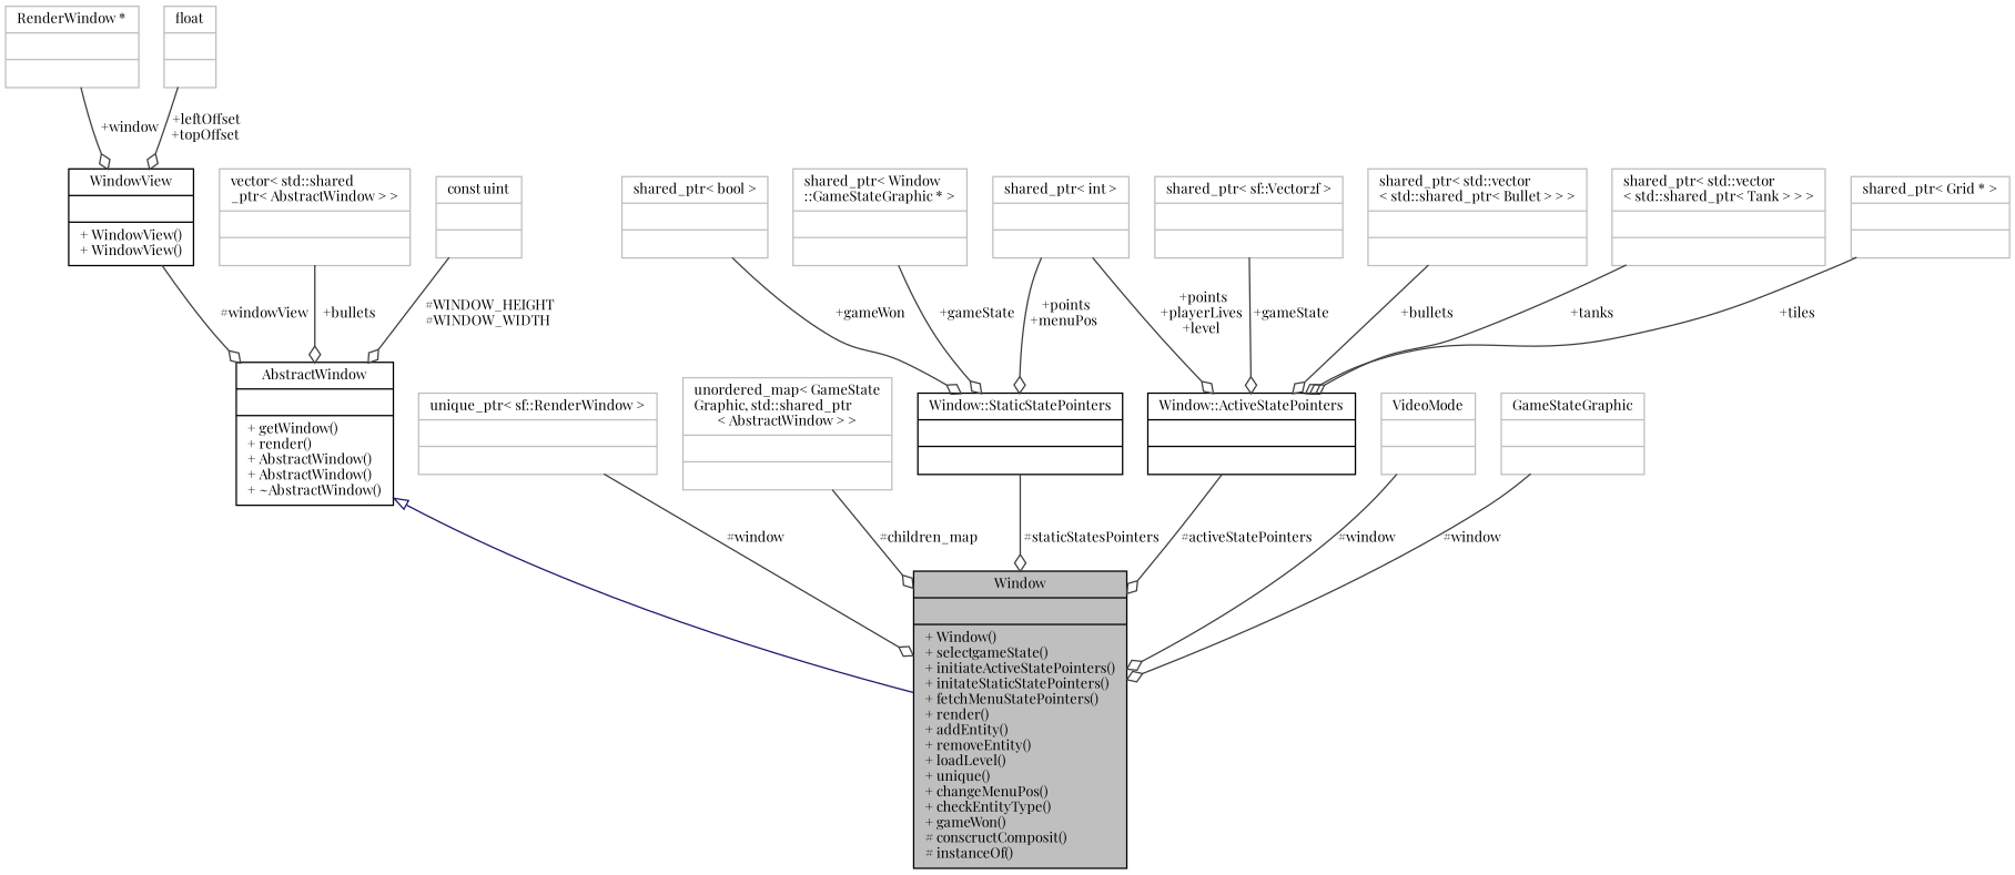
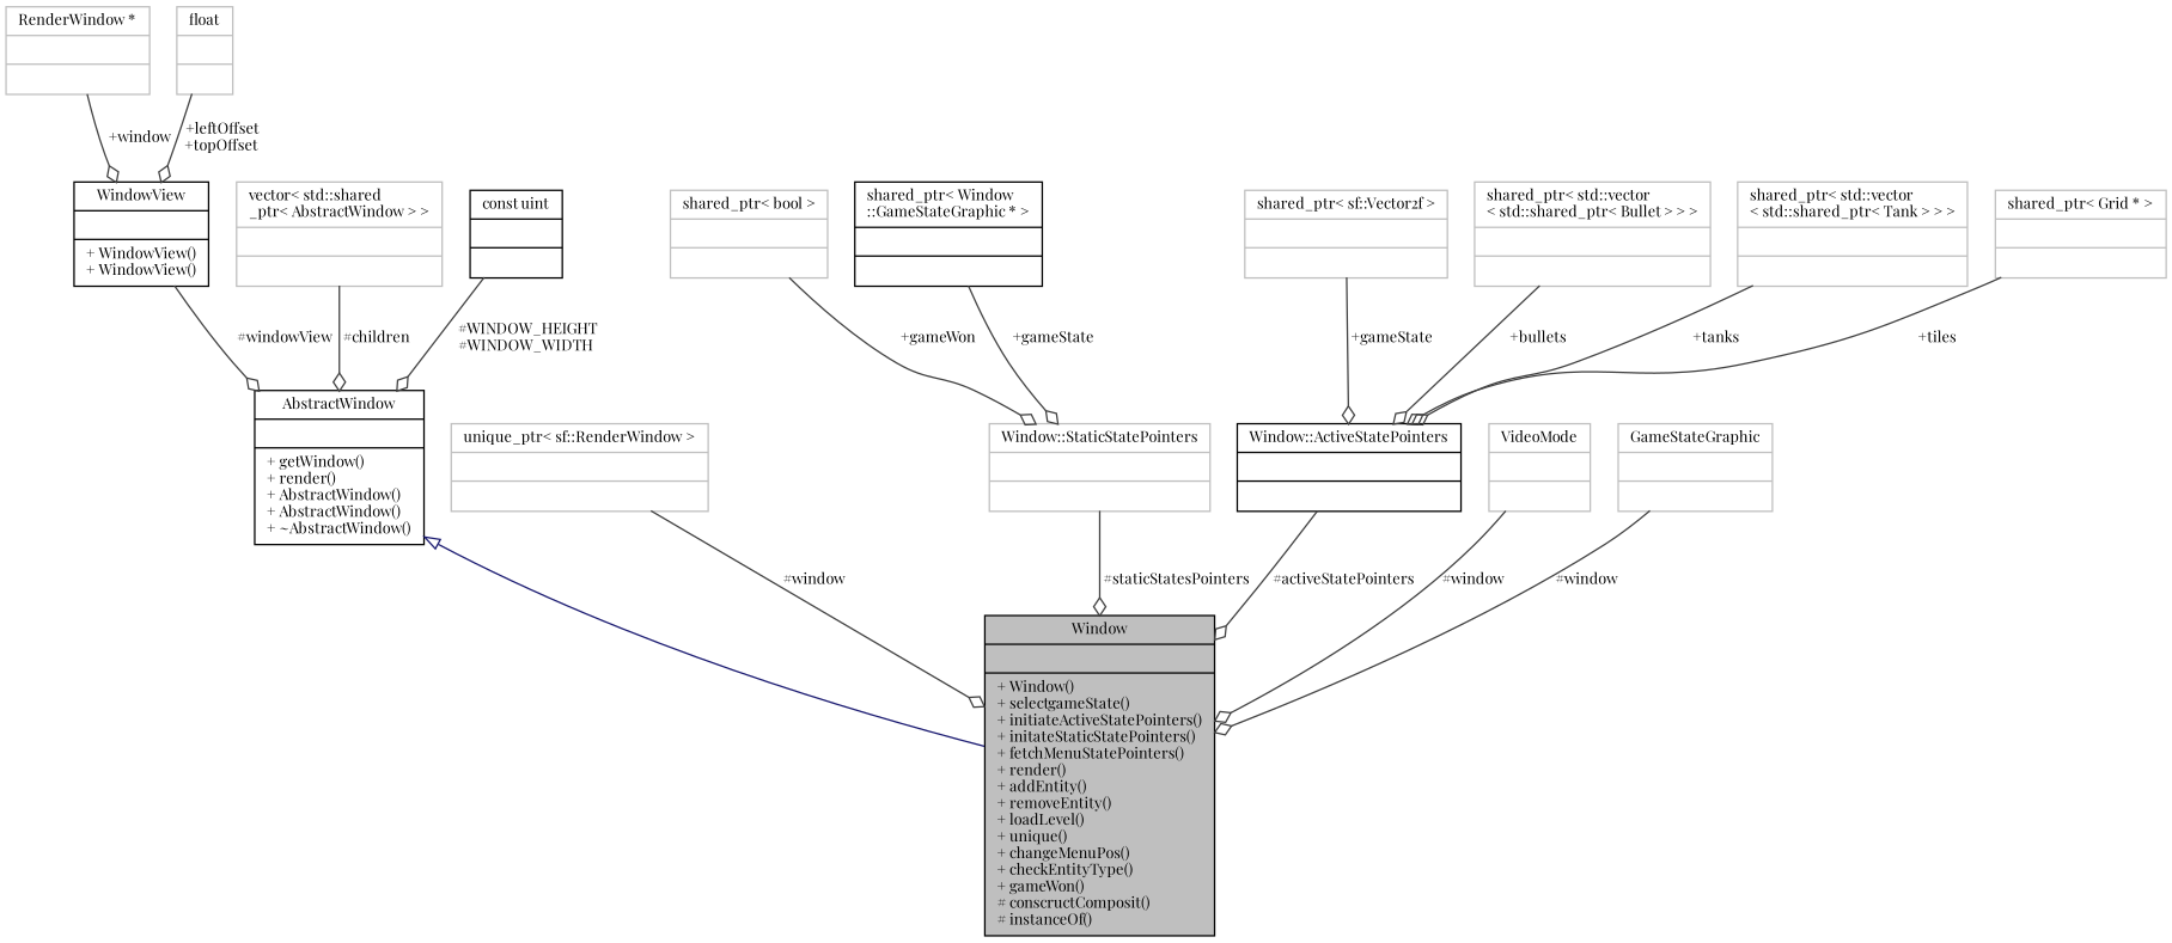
  digraph {
    fontname="Playfair Display"
    node [color=grey75 fontname="Playfair Display" fontsize=10 shape=record]
    edge [color=grey25 fontname="Playfair Display" fontsize=10 labelfontname=Helvetica labelfontsize=10 style=solid arrowhead=odiamond]
    n1 [color=black fillcolor=grey75 fontcolor=black height=0.2 label="{Window\n||+ Window()\l+ selectgameState()\l+ initiateActiveStatePointers()\l+ initateStaticStatePointers()\l+ fetchMenuStatePointers()\l+ render()\l+ addEntity()\l+ removeEntity()\l+ loadLevel()\l+ unique()\l+ changeMenuPos()\l+ checkEntityType()\l+ gameWon()\l# conscructComposit()\l# instanceOf()\l}" style=filled width=0.4]
    n2 [color=black height=0.2 label="{AbstractWindow\n||+ getWindow()\l+ render()\l+ AbstractWindow()\l+ AbstractWindow()\l+ ~AbstractWindow()\l}" width=0.4]
-   n3 [height=0.2 label="{const uint\n||}" width=0.4]
+   n3 [color=black height=0.2 label="{const uint\n||}" width=0.4]
    n4 [color=black height=0.2 label="{WindowView\n||+ WindowView()\l+ WindowView()\l}" width=0.4]
    n5 [height=0.2 label="{RenderWindow *\n||}" width=0.4]
    n6 [height=0.2 label="{float\n||}" width=0.4]
    n7 [height=0.2 label="{vector\< std::shared\l_ptr\< AbstractWindow \> \>\n||}" width=0.4]
    n8 [height=0.2 label="{unique_ptr\< sf::RenderWindow \>\n||}" width=0.4]
-   n9 [height=0.2 label="{unordered_map\< GameState\lGraphic, std::shared_ptr\l\< AbstractWindow \> \>\n||}" width=0.4]
    n10 [color=black height=0.2 label="{Window::ActiveStatePointers\n||}" width=0.4]
-   n11 [height=0.2 label="{shared_ptr\< int \>\n||}" width=0.4]
-   n12 [color=black height=0.2 label="{Window::StaticStatePointers\n||}" width=0.4]
+   n12 [height=0.2 label="{Window::StaticStatePointers\n||}" width=0.4]
    n13 [height=0.2 label="{shared_ptr\< Grid * \>\n||}" width=0.4]
    n14 [height=0.2 label="{shared_ptr\< sf::Vector2f \>\n||}" width=0.4]
    n15 [height=0.2 label="{shared_ptr\< std::vector\l\< std::shared_ptr\< Bullet \> \> \>\n||}" width=0.4]
    n16 [height=0.2 label="{shared_ptr\< std::vector\l\< std::shared_ptr\< Tank \> \> \>\n||}" width=0.4]
    n17 [height=0.2 label="{shared_ptr\< bool \>\n||}" width=0.4]
-   n18 [height=0.2 label="{shared_ptr\< Window\l::GameStateGraphic * \>\n||}" width=0.4]
+   n18 [color=black height=0.2 label="{shared_ptr\< Window\l::GameStateGraphic * \>\n||}" width=0.4]
    n19 [height=0.2 label="{VideoMode\n||}" width=0.4]
    n20 [height=0.2 label="{GameStateGraphic\n||}" width=0.4]
    n2 -> n1 [arrowtail=onormal color=midnightblue dir=back arrowhead=""]
    n3 -> n2 [label=" #WINDOW_HEIGHT\n#WINDOW_WIDTH"]
    n4 -> n2 [label=" #windowView"]
    n5 -> n4 [label=" +window"]
    n6 -> n4 [label=" +leftOffset\n+topOffset"]
-   n7 -> n2 [label=" +bullets"]
+   n7 -> n2 [label=" #children"]
    n8 -> n1 [label=" #window"]
-   n9 -> n1 [label=" #children_map"]
    n10 -> n1 [label=" #activeStatePointers"]
-   n11 -> n10 [label=" +points\n+playerLives\n+level"]
-   n11 -> n12 [label=" +points\n+menuPos"]
    n12 -> n1 [label=" #staticStatesPointers"]
    n13 -> n10 [label=" +tiles"]
    n14 -> n10 [label=" +gameState"]
    n15 -> n10 [label=" +bullets"]
    n16 -> n10 [label=" +tanks"]
    n17 -> n12 [label=" +gameWon"]
    n18 -> n12 [label=" +gameState"]
    n19 -> n1 [label=" #window"]
    n20 -> n1 [label=" #window"]
  }
